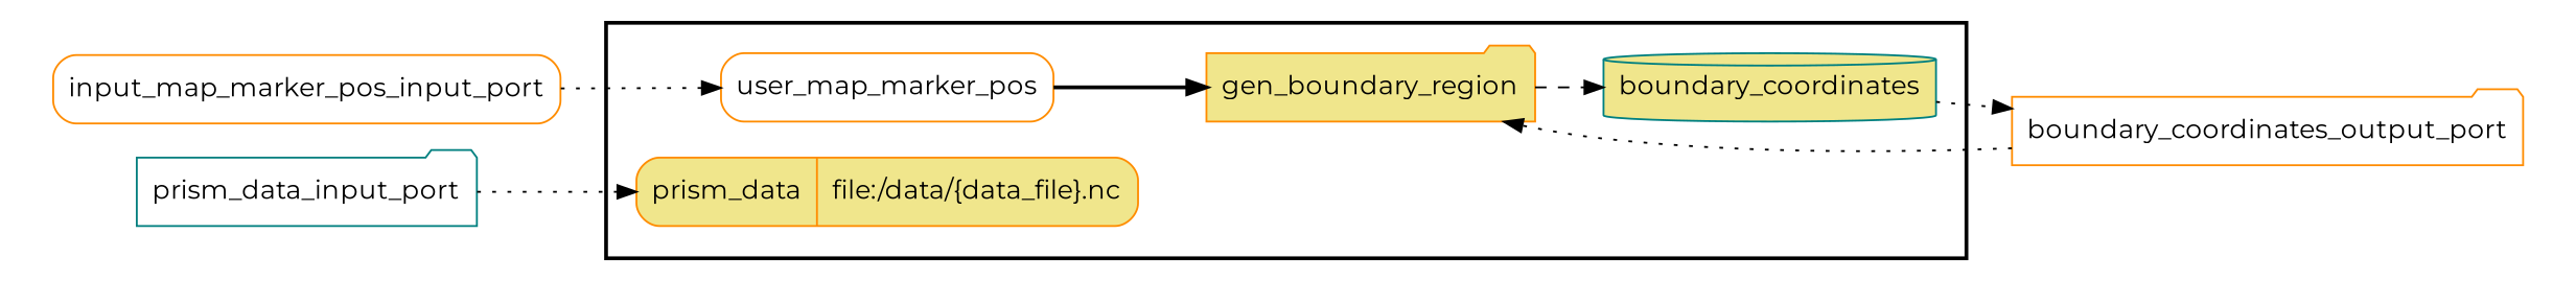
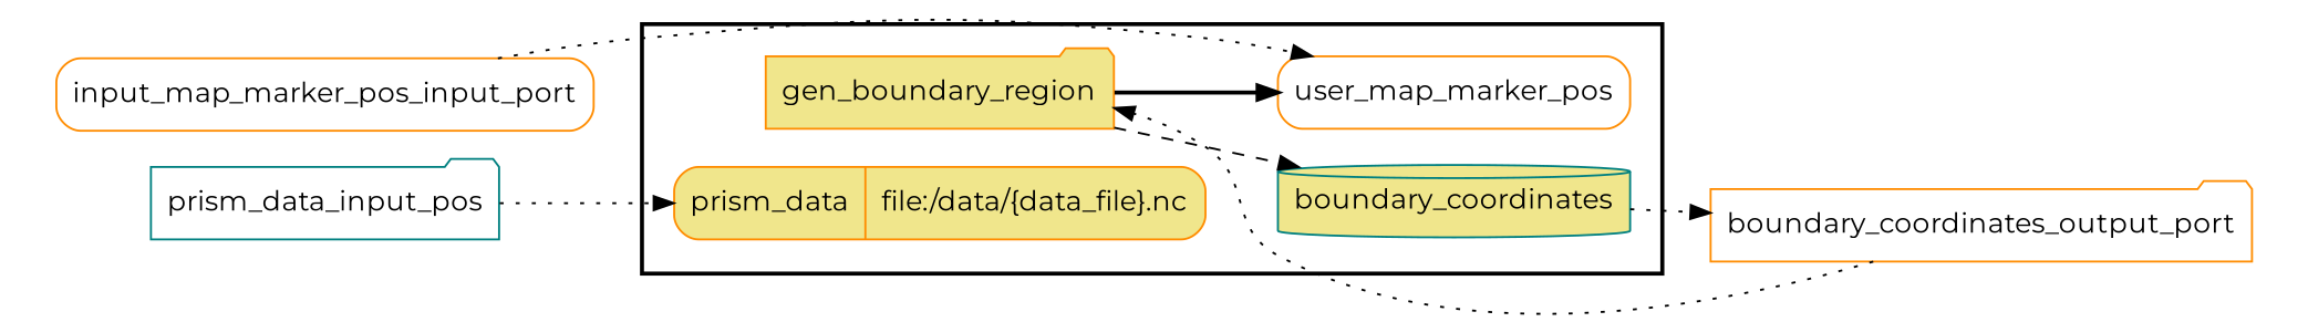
  digraph {
    fontname=Montserrat
    fontsize=18
    labelloc=t
    rankdir=LR
    node [color=darkorange fillcolor=white fontname=Montserrat peripheries=1 shape=folder style="rounded,filled"]
    edge [fontname=Montserrat style=dotted]
    gen_boundary_region [fillcolor=khaki style=filled]
    boundary_coordinates [color=teal fillcolor=khaki shape=cylinder]
    user_map_marker_pos [shape=box]
    n4 [fillcolor=khaki label="{<f0> prism_data |<f1> file\:/data/\{data_file\}.nc}" rankdir=LR shape=record]
    n5 [label=input_map_marker_pos_input_port shape=box width=0.2]
-   prism_data_input_port [color=teal width=0.2]
+   prism_data_input_port [color=teal width=0.2 label=prism_data_input_pos]
    boundary_coordinates_output_port [width=0.2]
    subgraph cluster_1 {
      color=black
      penwidth=2
      subgraph cluster_2 {
        color=black
        penwidth=0
        gen_boundary_region
        boundary_coordinates
        user_map_marker_pos
        n4
      }
    }
    subgraph cluster_3 {
      penwidth=0
      subgraph cluster_4 {
        penwidth=0
        n5
        prism_data_input_port
      }
    }
    subgraph cluster_5 {
      penwidth=0
      subgraph cluster_6 {
        penwidth=0
        boundary_coordinates_output_port
      }
    }
    gen_boundary_region -> boundary_coordinates [style=dashed]
    boundary_coordinates -> boundary_coordinates_output_port
-   user_map_marker_pos -> gen_boundary_region [style=bold]
+   gen_boundary_region -> user_map_marker_pos [style=bold]
    n5 -> user_map_marker_pos
    prism_data_input_port -> n4
    boundary_coordinates_output_port -> gen_boundary_region
  }
